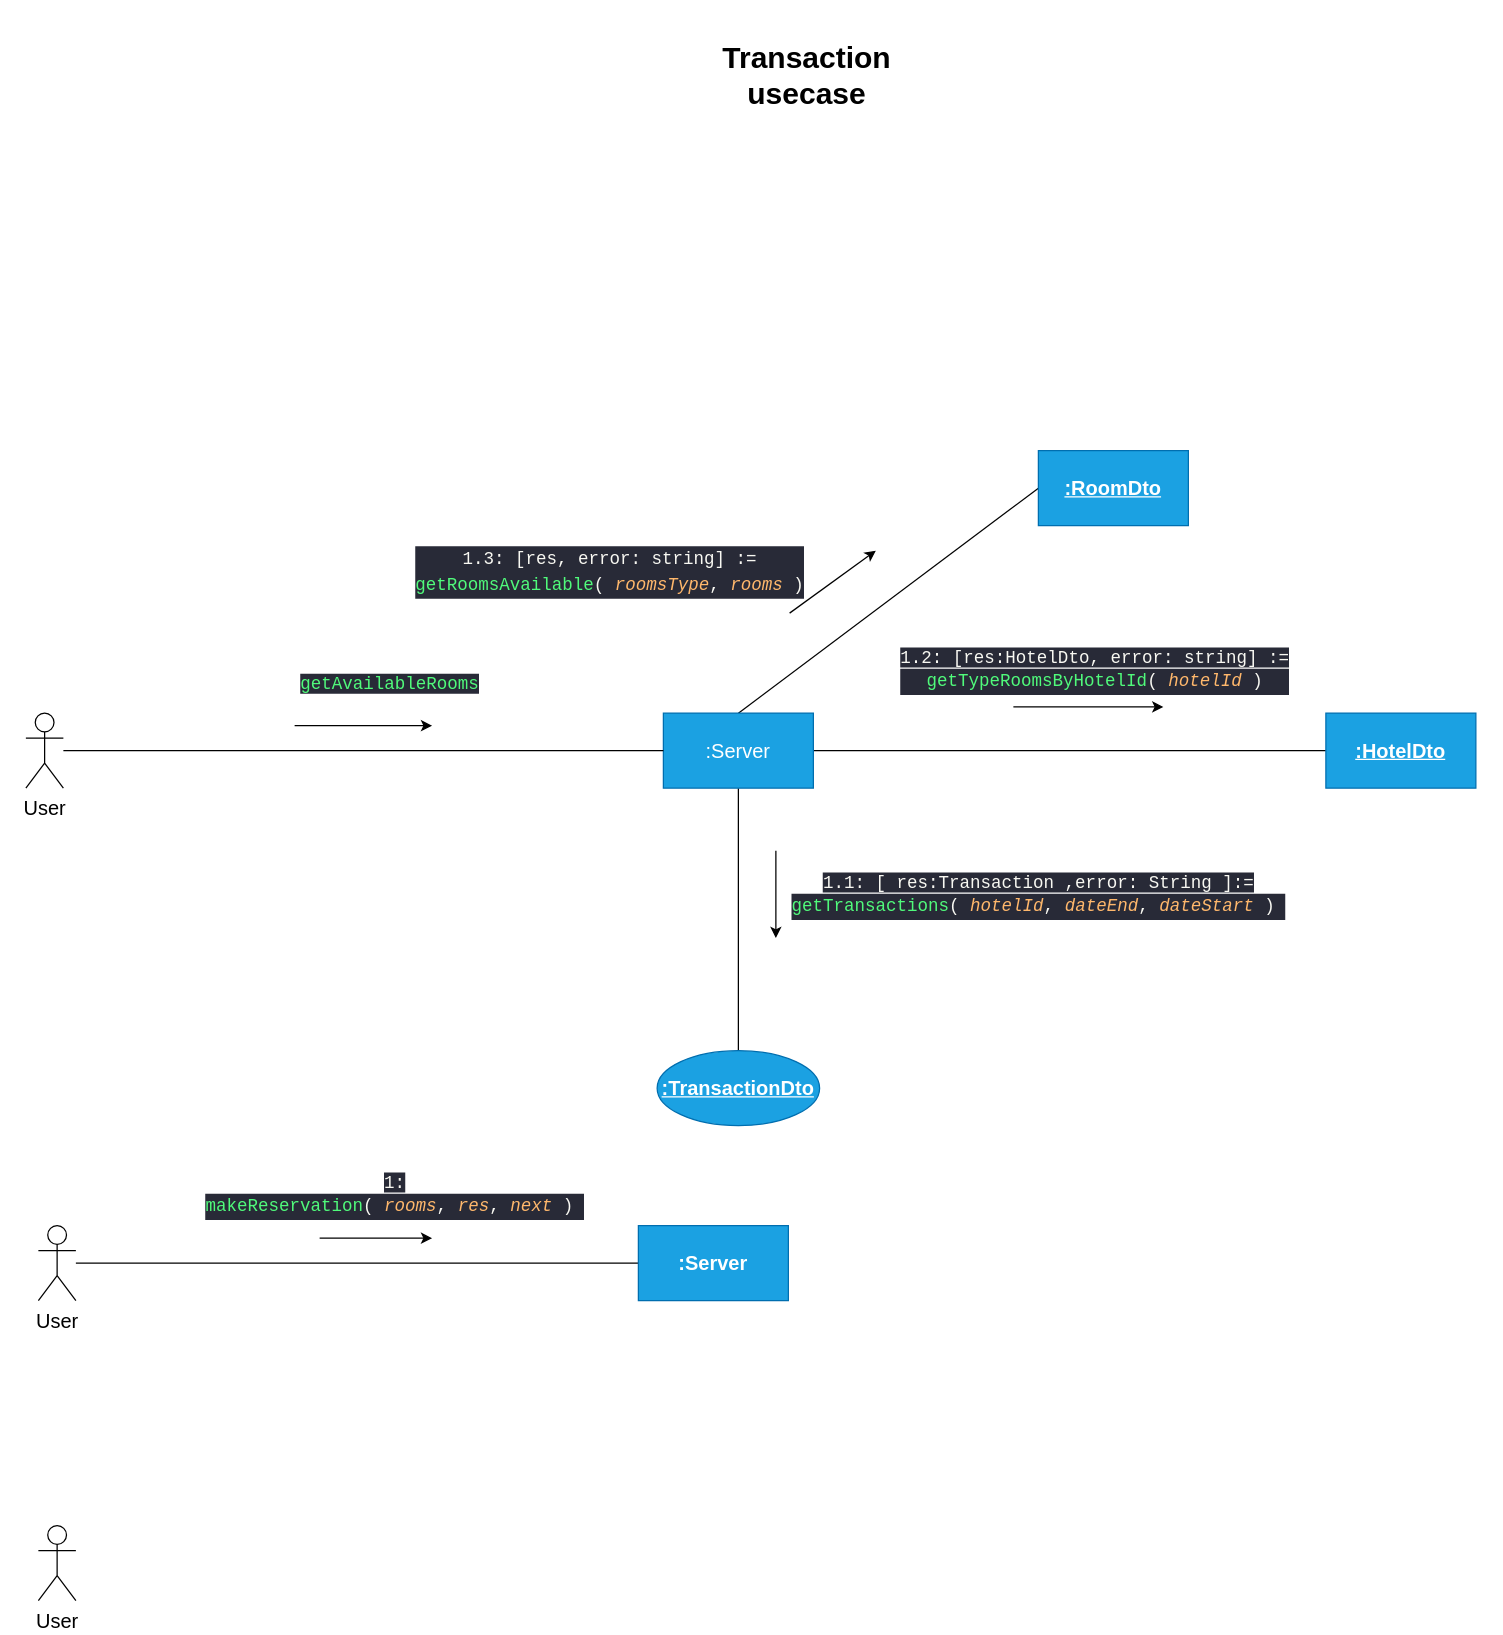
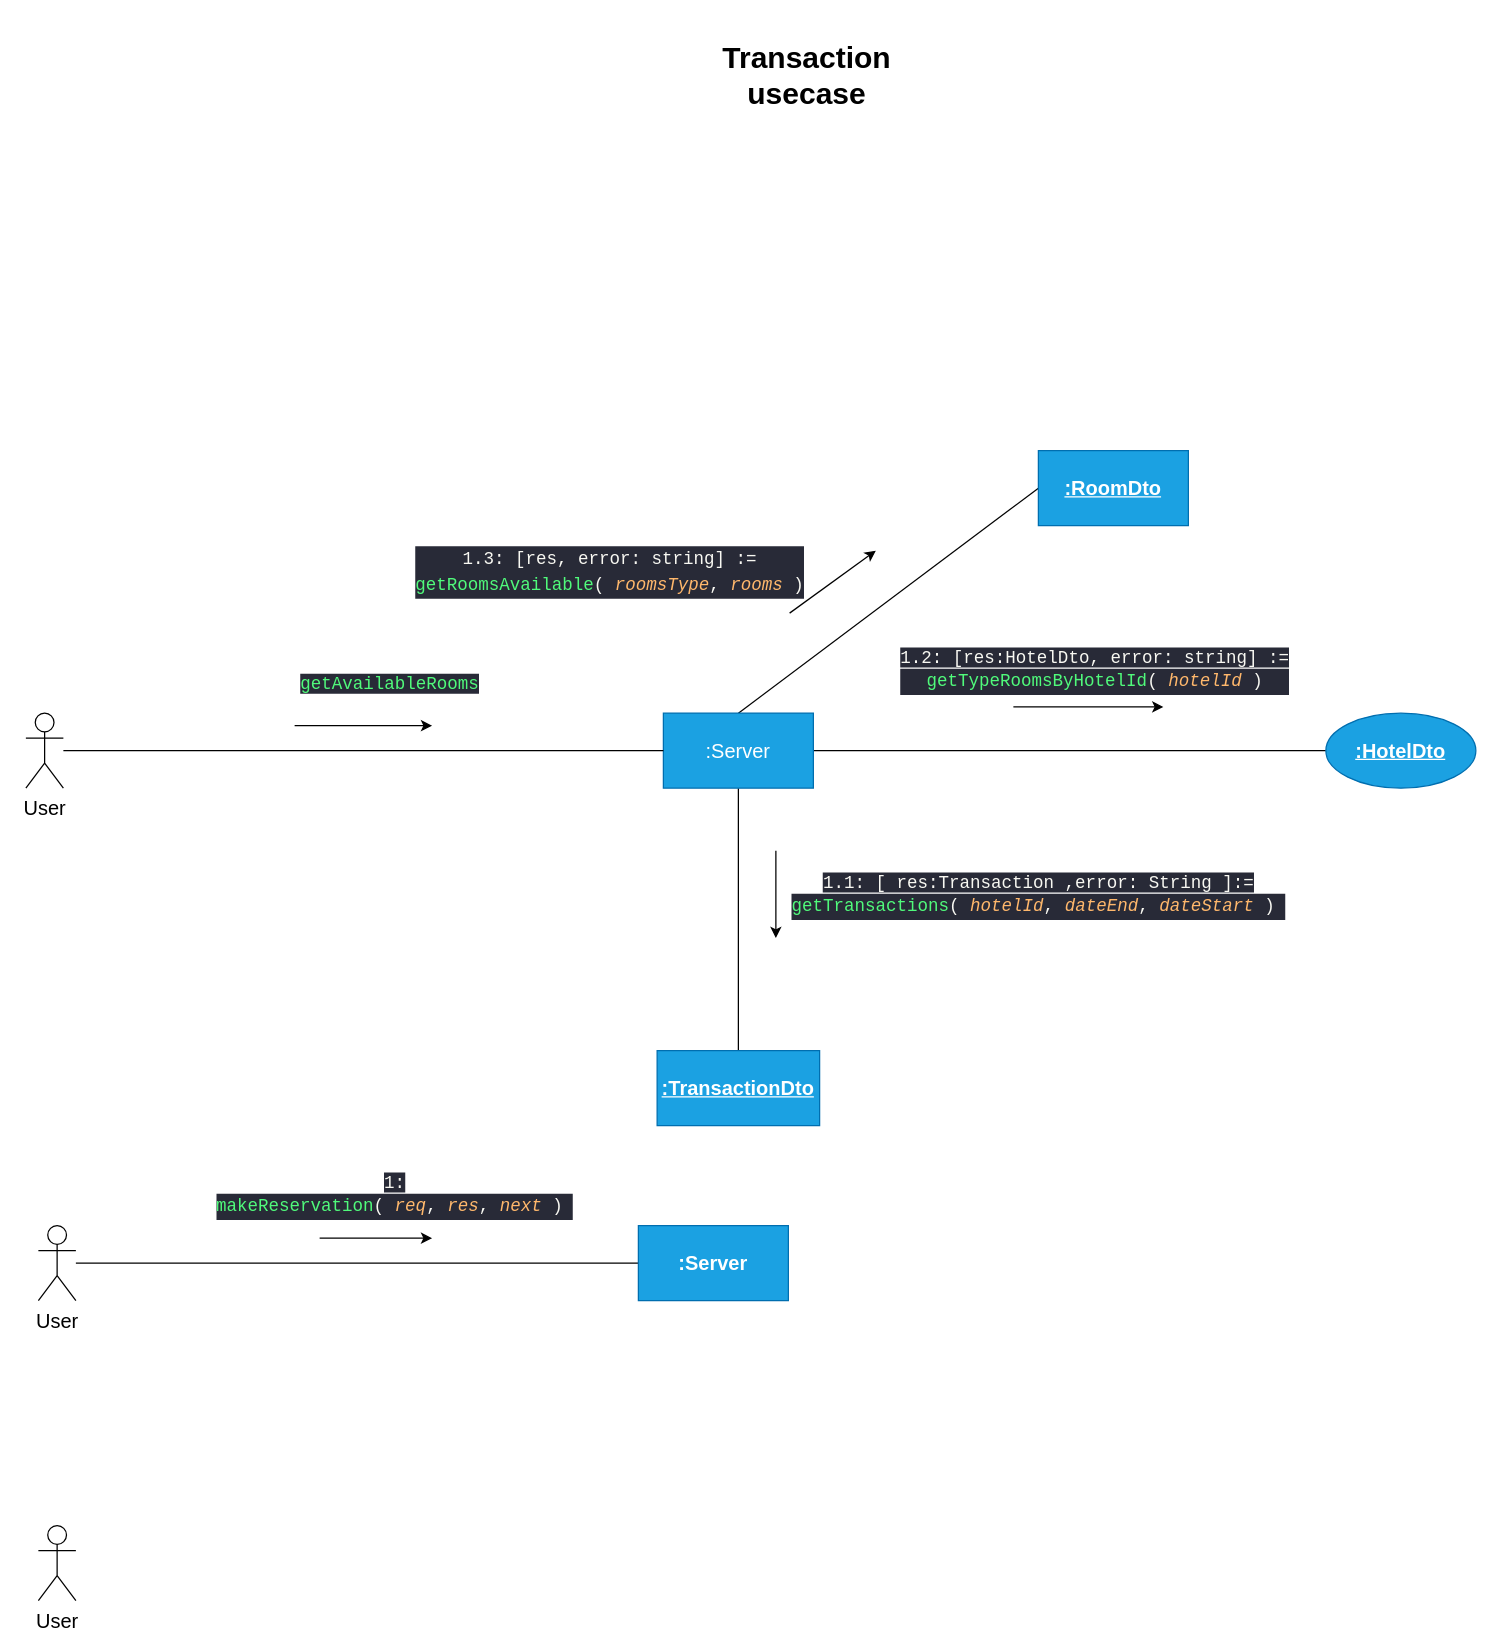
  <mxCell id="0" />
  <mxCell id="1" parent="0" />
  <mxCell id="2" value="&lt;font style=&quot;font-size: 24px;&quot;&gt;&lt;b&gt;Transaction usecase&lt;/b&gt;&lt;/font&gt;" style="text;html=1;strokeColor=none;fillColor=none;align=center;verticalAlign=middle;whiteSpace=wrap;rounded=0;" parent="1" vertex="1"><mxGeometry x="530" y="20" width="230" height="80" as="geometry" /></mxCell>
  <mxCell id="3" style="edgeStyle=none;html=1;exitX=0.5;exitY=1;exitDx=0;exitDy=0;endArrow=none;endFill=0;" parent="1" source="6" target="12" edge="1"><mxGeometry relative="1" as="geometry"><mxPoint x="580" y="830" as="targetPoint" /></mxGeometry></mxCell>
  <mxCell id="4" style="edgeStyle=none;html=1;exitX=1;exitY=0.5;exitDx=0;exitDy=0;entryX=0;entryY=0.5;entryDx=0;entryDy=0;fontSize=16;endArrow=none;endFill=0;" parent="1" source="6" target="15" edge="1"><mxGeometry relative="1" as="geometry" /></mxCell>
  <mxCell id="5" style="edgeStyle=none;html=1;exitX=0.5;exitY=0;exitDx=0;exitDy=0;entryX=0;entryY=0.5;entryDx=0;entryDy=0;fontSize=16;endArrow=none;endFill=0;" parent="1" source="6" target="18" edge="1"><mxGeometry relative="1" as="geometry" /></mxCell>
  <mxCell id="6" value=":Server" style="rounded=0;whiteSpace=wrap;html=1;fontSize=16;fillColor=#1ba1e2;fontColor=#ffffff;strokeColor=#006EAF;" parent="1" vertex="1"><mxGeometry x="530" y="570" width="120" height="60" as="geometry" /></mxCell>
  <mxCell id="7" style="edgeStyle=none;html=1;entryX=0;entryY=0.5;entryDx=0;entryDy=0;fontSize=16;endArrow=none;endFill=0;" parent="1" source="8" target="6" edge="1"><mxGeometry relative="1" as="geometry" /></mxCell>
  <mxCell id="8" value="User" style="shape=umlActor;verticalLabelPosition=bottom;verticalAlign=top;html=1;outlineConnect=0;fontSize=16;" parent="1" vertex="1"><mxGeometry x="20" y="570" width="30" height="60" as="geometry" /></mxCell>
  <mxCell id="9" value="&lt;span style=&quot;color: rgb(255, 255, 255);&quot;&gt;1. RoomsResponse:&lt;/span&gt;&lt;span style=&quot;color: rgb(80, 250, 123); background-color: rgb(40, 42, 55); font-family: &amp;quot;JetBrains Mono&amp;quot;, Consolas, &amp;quot;Courier New&amp;quot;, monospace; font-size: 14px;&quot;&gt;getAvailableRooms&lt;/span&gt;&lt;span style=&quot;color: rgb(255, 255, 255); background-color: initial;&quot;&gt;(idHotel:string,&lt;/span&gt;&lt;br&gt;&lt;span style=&quot;color: rgb(255, 255, 255);&quot;&gt;startDate:string, endDate:string)&lt;/span&gt;" style="text;html=1;align=center;verticalAlign=middle;resizable=0;points=[];autosize=1;strokeColor=none;fillColor=none;fontSize=16;" parent="1" vertex="1"><mxGeometry x="85" y="530" width="410" height="50" as="geometry" /></mxCell>
  <mxCell id="10" value="" style="endArrow=classic;html=1;fontSize=16;" parent="1" edge="1"><mxGeometry width="50" height="50" relative="1" as="geometry"><mxPoint x="235" y="580" as="sourcePoint" /><mxPoint x="345" y="580" as="targetPoint" /></mxGeometry></mxCell>
  <mxCell id="11" value="&lt;span style=&quot;color: rgb(248, 248, 242); font-family: &amp;quot;JetBrains Mono&amp;quot;, Consolas, &amp;quot;Courier New&amp;quot;, monospace; font-size: 14px; background-color: rgb(40, 42, 55);&quot;&gt;1.1: [ res:Transaction ,error: String ]:=&lt;/span&gt;&lt;div style=&quot;color: rgb(248, 248, 242); background-color: rgb(40, 42, 55); font-family: &amp;quot;JetBrains Mono&amp;quot;, Consolas, &amp;quot;Courier New&amp;quot;, monospace; font-size: 14px; line-height: 21px;&quot;&gt;&lt;span style=&quot;color: #50fa7b;&quot;&gt;getTransactions&lt;/span&gt;( &lt;span style=&quot;color: #ffb86c;font-style: italic;&quot;&gt;hotelId&lt;/span&gt;, &lt;span style=&quot;color: #ffb86c;font-style: italic;&quot;&gt;dateEnd&lt;/span&gt;, &lt;span style=&quot;color: #ffb86c;font-style: italic;&quot;&gt;dateStart&lt;/span&gt; )&amp;nbsp;&lt;/div&gt;" style="text;html=1;align=center;verticalAlign=middle;resizable=0;points=[];autosize=1;strokeColor=none;fillColor=none;fontSize=16;" parent="1" vertex="1"><mxGeometry x="620" y="690" width="420" height="50" as="geometry" /></mxCell>
- <mxCell id="12" value="&lt;u&gt;&lt;b&gt;:TransactionDto&lt;/b&gt;&lt;/u&gt;" style="ellipse;whiteSpace=wrap;html=1;fontSize=16;fillColor=#1ba1e2;fontColor=#ffffff;strokeColor=#006EAF;" parent="1" vertex="1"><mxGeometry x="525" y="840" width="130" height="60" as="geometry" /></mxCell>
+ <mxCell id="12" value="&lt;u&gt;&lt;b&gt;:TransactionDto&lt;/b&gt;&lt;/u&gt;" style="rounded=0;whiteSpace=wrap;html=1;fontSize=16;fillColor=#1ba1e2;fontColor=#ffffff;strokeColor=#006EAF;" parent="1" vertex="1"><mxGeometry x="525" y="840" width="130" height="60" as="geometry" /></mxCell>
  <mxCell id="13" value="&lt;span style=&quot;color: rgb(248, 248, 242); font-family: &amp;quot;JetBrains Mono&amp;quot;, Consolas, &amp;quot;Courier New&amp;quot;, monospace; font-size: 14px; background-color: rgb(40, 42, 55);&quot;&gt;1.2: [res:HotelDto, error: string] :=&lt;/span&gt;&lt;div style=&quot;color: rgb(248, 248, 242); background-color: rgb(40, 42, 55); font-family: &amp;quot;JetBrains Mono&amp;quot;, Consolas, &amp;quot;Courier New&amp;quot;, monospace; font-size: 14px; line-height: 21px;&quot;&gt;&lt;span style=&quot;color: #50fa7b;&quot;&gt;getTypeRoomsByHotelId&lt;/span&gt;( &lt;span style=&quot;color: #ffb86c;font-style: italic;&quot;&gt;hotelId&lt;/span&gt; )&lt;/div&gt;" style="text;html=1;align=center;verticalAlign=middle;resizable=0;points=[];autosize=1;strokeColor=none;fillColor=none;fontSize=16;" parent="1" vertex="1"><mxGeometry x="710" y="510" width="330" height="50" as="geometry" /></mxCell>
  <mxCell id="14" value="&lt;div style=&quot;color: rgb(248, 248, 242); background-color: rgb(40, 42, 55); font-family: &amp;quot;JetBrains Mono&amp;quot;, Consolas, &amp;quot;Courier New&amp;quot;, monospace; font-weight: normal; font-size: 14px; line-height: 21px;&quot;&gt;&lt;div style=&quot;text-align: center;&quot;&gt;&lt;span style=&quot;color: #f8f8f2;&quot;&gt;1.3: [res, error: string] :=&lt;/span&gt;&lt;/div&gt;&lt;div style=&quot;text-align: center;&quot;&gt;&lt;span style=&quot;color: #50fa7b;&quot;&gt;getRoomsAvailable&lt;/span&gt;&lt;span style=&quot;color: #f8f8f2;&quot;&gt;( &lt;/span&gt;&lt;span style=&quot;color: #ffb86c;font-style: italic;&quot;&gt;roomsType&lt;/span&gt;&lt;span style=&quot;color: #f8f8f2;&quot;&gt;, &lt;/span&gt;&lt;span style=&quot;color: #ffb86c;font-style: italic;&quot;&gt;rooms&lt;/span&gt;&lt;span style=&quot;color: #f8f8f2;&quot;&gt; )&lt;/span&gt;&lt;/div&gt;&lt;/div&gt;" style="text;whiteSpace=wrap;html=1;fontSize=16;" parent="1" vertex="1"><mxGeometry x="330" y="430" width="350" height="40" as="geometry" /></mxCell>
- <mxCell id="15" value="&lt;u&gt;&lt;b&gt;:HotelDto&lt;/b&gt;&lt;/u&gt;" style="rounded=0;whiteSpace=wrap;html=1;fontSize=16;fillColor=#1ba1e2;fontColor=#ffffff;strokeColor=#006EAF;" parent="1" vertex="1"><mxGeometry x="1060" y="570" width="120" height="60" as="geometry" /></mxCell>
+ <mxCell id="15" value="&lt;u&gt;&lt;b&gt;:HotelDto&lt;/b&gt;&lt;/u&gt;" style="ellipse;whiteSpace=wrap;html=1;fontSize=16;fillColor=#1ba1e2;fontColor=#ffffff;strokeColor=#006EAF;" parent="1" vertex="1"><mxGeometry x="1060" y="570" width="120" height="60" as="geometry" /></mxCell>
  <mxCell id="16" value="" style="endArrow=classic;html=1;fontSize=16;" parent="1" edge="1"><mxGeometry width="50" height="50" relative="1" as="geometry"><mxPoint x="810" y="565" as="sourcePoint" /><mxPoint x="930" y="565" as="targetPoint" /></mxGeometry></mxCell>
  <mxCell id="17" value="" style="endArrow=classic;html=1;fontSize=16;" parent="1" edge="1"><mxGeometry width="50" height="50" relative="1" as="geometry"><mxPoint x="620" y="680" as="sourcePoint" /><mxPoint x="620" y="750" as="targetPoint" /></mxGeometry></mxCell>
  <mxCell id="18" value="&lt;u&gt;&lt;b&gt;:RoomDto&lt;/b&gt;&lt;/u&gt;" style="rounded=0;whiteSpace=wrap;html=1;fontSize=16;fillColor=#1ba1e2;fontColor=#ffffff;strokeColor=#006EAF;" parent="1" vertex="1"><mxGeometry x="830" y="360" width="120" height="60" as="geometry" /></mxCell>
  <mxCell id="19" value="" style="endArrow=classic;html=1;fontSize=16;" parent="1" edge="1"><mxGeometry width="50" height="50" relative="1" as="geometry"><mxPoint x="631" y="490" as="sourcePoint" /><mxPoint x="700" y="440" as="targetPoint" /></mxGeometry></mxCell>
  <mxCell id="20" style="edgeStyle=none;html=1;exitX=0;exitY=0.5;exitDx=0;exitDy=0;fontSize=16;endArrow=none;endFill=0;" parent="1" source="21" target="22" edge="1"><mxGeometry relative="1" as="geometry" /></mxCell>
  <mxCell id="21" value="&lt;b&gt;:Server&lt;/b&gt;" style="rounded=0;whiteSpace=wrap;html=1;fontSize=16;fillColor=#1ba1e2;fontColor=#ffffff;strokeColor=#006EAF;" parent="1" vertex="1"><mxGeometry x="510" y="980" width="120" height="60" as="geometry" /></mxCell>
  <mxCell id="22" value="User" style="shape=umlActor;verticalLabelPosition=bottom;verticalAlign=top;html=1;outlineConnect=0;fontSize=16;" parent="1" vertex="1"><mxGeometry x="30" y="980" width="30" height="60" as="geometry" /></mxCell>
  <mxCell id="23" value="" style="group" parent="1" vertex="1" connectable="0"><mxGeometry x="160" y="930" width="310" height="60" as="geometry" /></mxCell>
- <mxCell id="24" value="&lt;span style=&quot;color: rgb(248, 248, 242); font-family: &amp;quot;JetBrains Mono&amp;quot;, Consolas, &amp;quot;Courier New&amp;quot;, monospace; font-size: 14px; background-color: rgb(40, 42, 55);&quot;&gt;1:&lt;/span&gt;&lt;div style=&quot;color: rgb(248, 248, 242); background-color: rgb(40, 42, 55); font-family: &amp;quot;JetBrains Mono&amp;quot;, Consolas, &amp;quot;Courier New&amp;quot;, monospace; font-size: 14px; line-height: 21px;&quot;&gt;&lt;span style=&quot;color: #50fa7b;&quot;&gt;makeReservation&lt;/span&gt;( &lt;span style=&quot;color: #ffb86c;font-style: italic;&quot;&gt;rooms&lt;/span&gt;, &lt;span style=&quot;color: #ffb86c;font-style: italic;&quot;&gt;res&lt;/span&gt;, &lt;span style=&quot;color: #ffb86c;font-style: italic;&quot;&gt;next&lt;/span&gt; )&amp;nbsp;&lt;/div&gt;" style="text;html=1;align=center;verticalAlign=middle;resizable=0;points=[];autosize=1;strokeColor=none;fillColor=none;fontSize=16;" parent="23" vertex="1"><mxGeometry width="310" height="50" as="geometry" /></mxCell>
+ <mxCell id="24" value="&lt;span style=&quot;color: rgb(248, 248, 242); font-family: &amp;quot;JetBrains Mono&amp;quot;, Consolas, &amp;quot;Courier New&amp;quot;, monospace; font-size: 14px; background-color: rgb(40, 42, 55);&quot;&gt;1:&lt;/span&gt;&lt;div style=&quot;color: rgb(248, 248, 242); background-color: rgb(40, 42, 55); font-family: &amp;quot;JetBrains Mono&amp;quot;, Consolas, &amp;quot;Courier New&amp;quot;, monospace; font-size: 14px; line-height: 21px;&quot;&gt;&lt;span style=&quot;color: #50fa7b;&quot;&gt;makeReservation&lt;/span&gt;( &lt;span style=&quot;color: #ffb86c;font-style: italic;&quot;&gt;req&lt;/span&gt;, &lt;span style=&quot;color: #ffb86c;font-style: italic;&quot;&gt;res&lt;/span&gt;, &lt;span style=&quot;color: #ffb86c;font-style: italic;&quot;&gt;next&lt;/span&gt; )&amp;nbsp;&lt;/div&gt;" style="text;html=1;align=center;verticalAlign=middle;resizable=0;points=[];autosize=1;strokeColor=none;fillColor=none;fontSize=16;" parent="23" vertex="1"><mxGeometry width="310" height="50" as="geometry" /></mxCell>
  <mxCell id="25" value="" style="endArrow=classic;html=1;fontSize=16;" parent="23" edge="1"><mxGeometry width="50" height="50" relative="1" as="geometry"><mxPoint x="95" y="60.0" as="sourcePoint" /><mxPoint x="185" y="60.0" as="targetPoint" /></mxGeometry></mxCell>
  <mxCell id="26" value="User" style="shape=umlActor;verticalLabelPosition=bottom;verticalAlign=top;html=1;outlineConnect=0;fontSize=16;" vertex="1" parent="1"><mxGeometry x="30" y="1220" width="30" height="60" as="geometry" /></mxCell>
